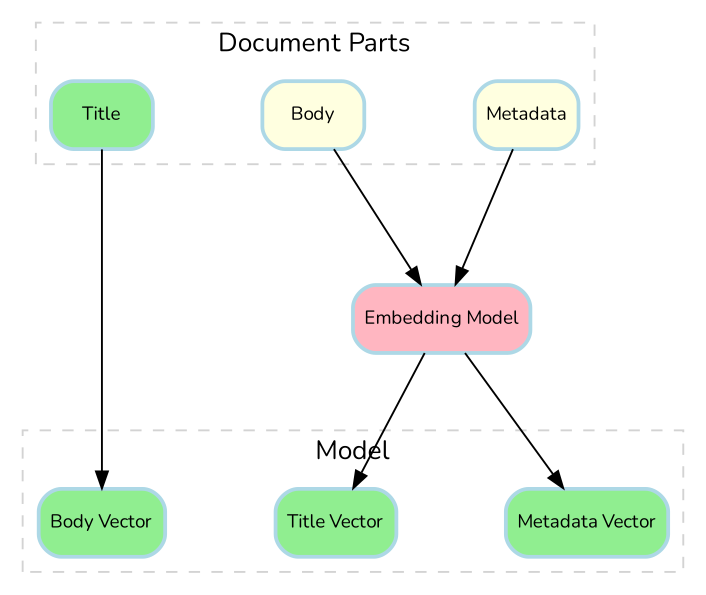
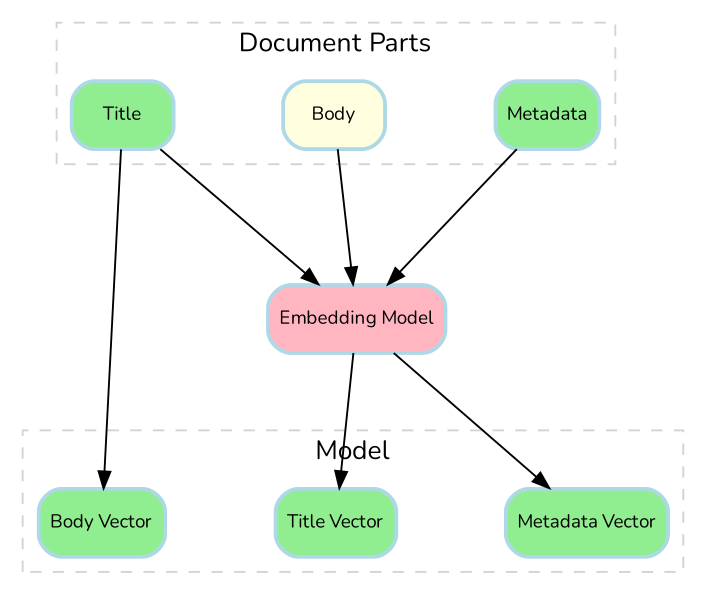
  digraph {
    fontname=Nunito
    nodesep=0.8
    rankdir=TB
    ranksep=1.0
    node [color=lightblue fillcolor=lightgreen fontname=Nunito fontsize=10 margin="0.08,0.05" penwidth=2 shape=box style="filled,rounded"]
    edge [arrowsize=0.9 color=black fontname=Nunito fontsize=10]
    n1 [label=Title]
    n2 [fillcolor=lightyellow label=Body]
-   n3 [fillcolor=lightyellow label=Metadata]
+   n3 [label=Metadata]
    n4 [label="Title Vector"]
    n5 [label="Body Vector"]
    n6 [label="Metadata Vector"]
    n7 [fillcolor=lightpink label="Embedding Model"]
    subgraph cluster_1 {
      color=lightgrey
      label="Document Parts"
      style=dashed
      n1
      n2
      n3
    }
    subgraph cluster_2 {
      color=lightgrey
      label=Model
      style=dashed
      n4
      n5
      n6
    }
    n1 -> n5
+   n1 -> n7
    n2 -> n7
    n3 -> n7
    n7 -> n4
    n7 -> n6
  }
